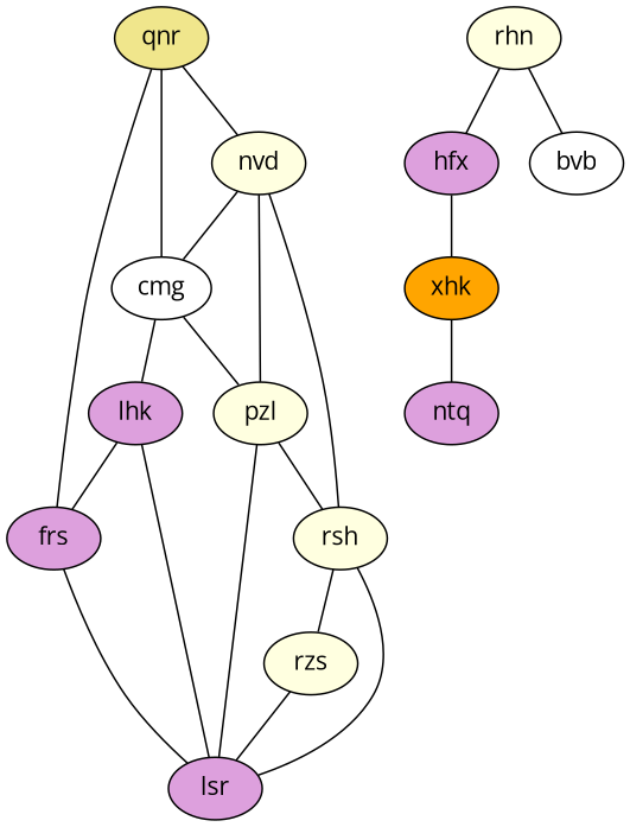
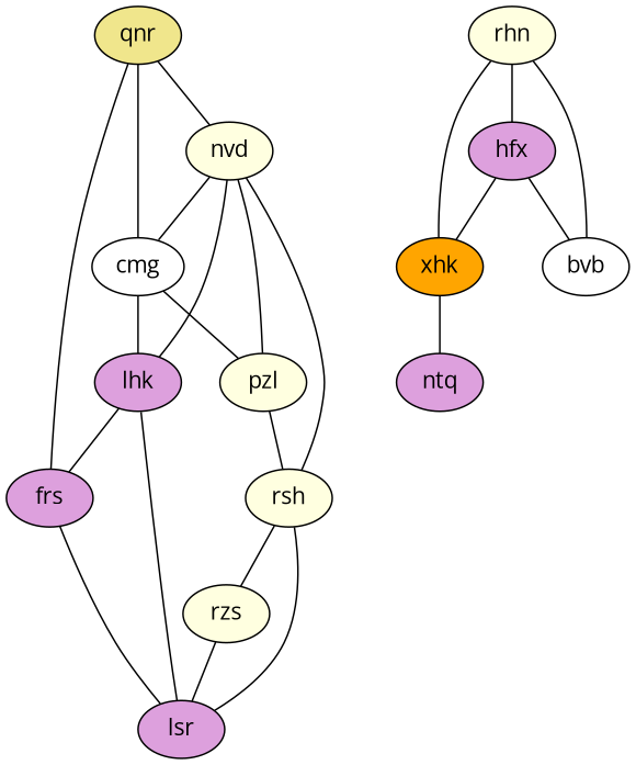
  strict graph {
    fontname="Open Sans"
    node [fillcolor=lightyellow fontname="Open Sans" style=filled]
    edge [fontname="Open Sans"]
    qnr [fillcolor=khaki]
    nvd
    cmg [fillcolor=white]
    frs [fillcolor=plum]
    pzl
    lhk [fillcolor=plum]
    rsh
    lsr [fillcolor=plum]
    rzs
    hfx [fillcolor=plum]
    rhn
    xhk [fillcolor=orange]
    bvb [fillcolor=white]
    ntq [fillcolor=plum]
    qnr -- nvd
    qnr -- cmg
    qnr -- frs
    nvd -- cmg
    nvd -- pzl
+   nvd -- lhk
    nvd -- rsh
    cmg -- pzl
    cmg -- lhk
    frs -- lsr
    pzl -- rsh
-   pzl -- lsr
    lhk -- frs
    lhk -- lsr
    rsh -- lsr
    rsh -- rzs
    rzs -- lsr
    hfx -- xhk
+   hfx -- bvb
    rhn -- hfx
+   rhn -- xhk
    rhn -- bvb
    xhk -- ntq
  }
